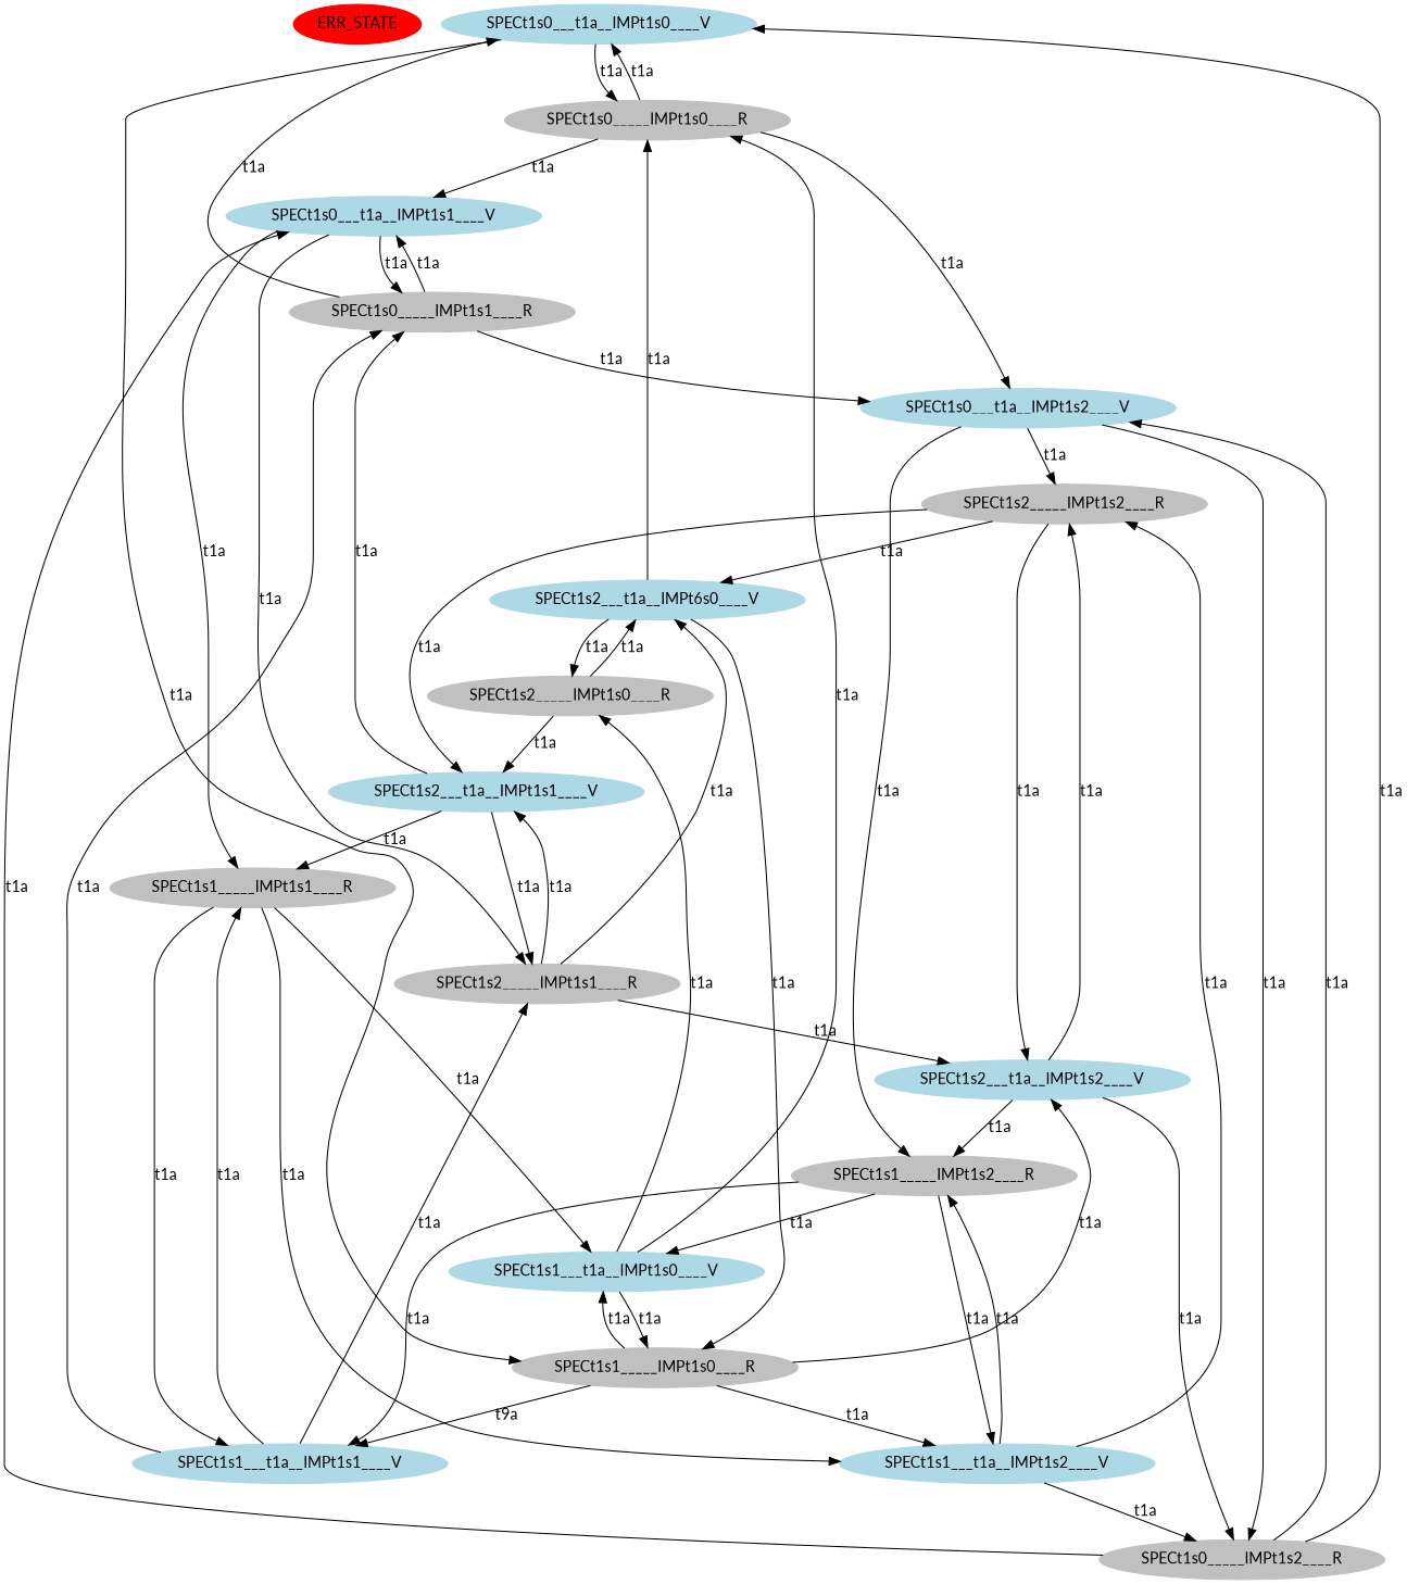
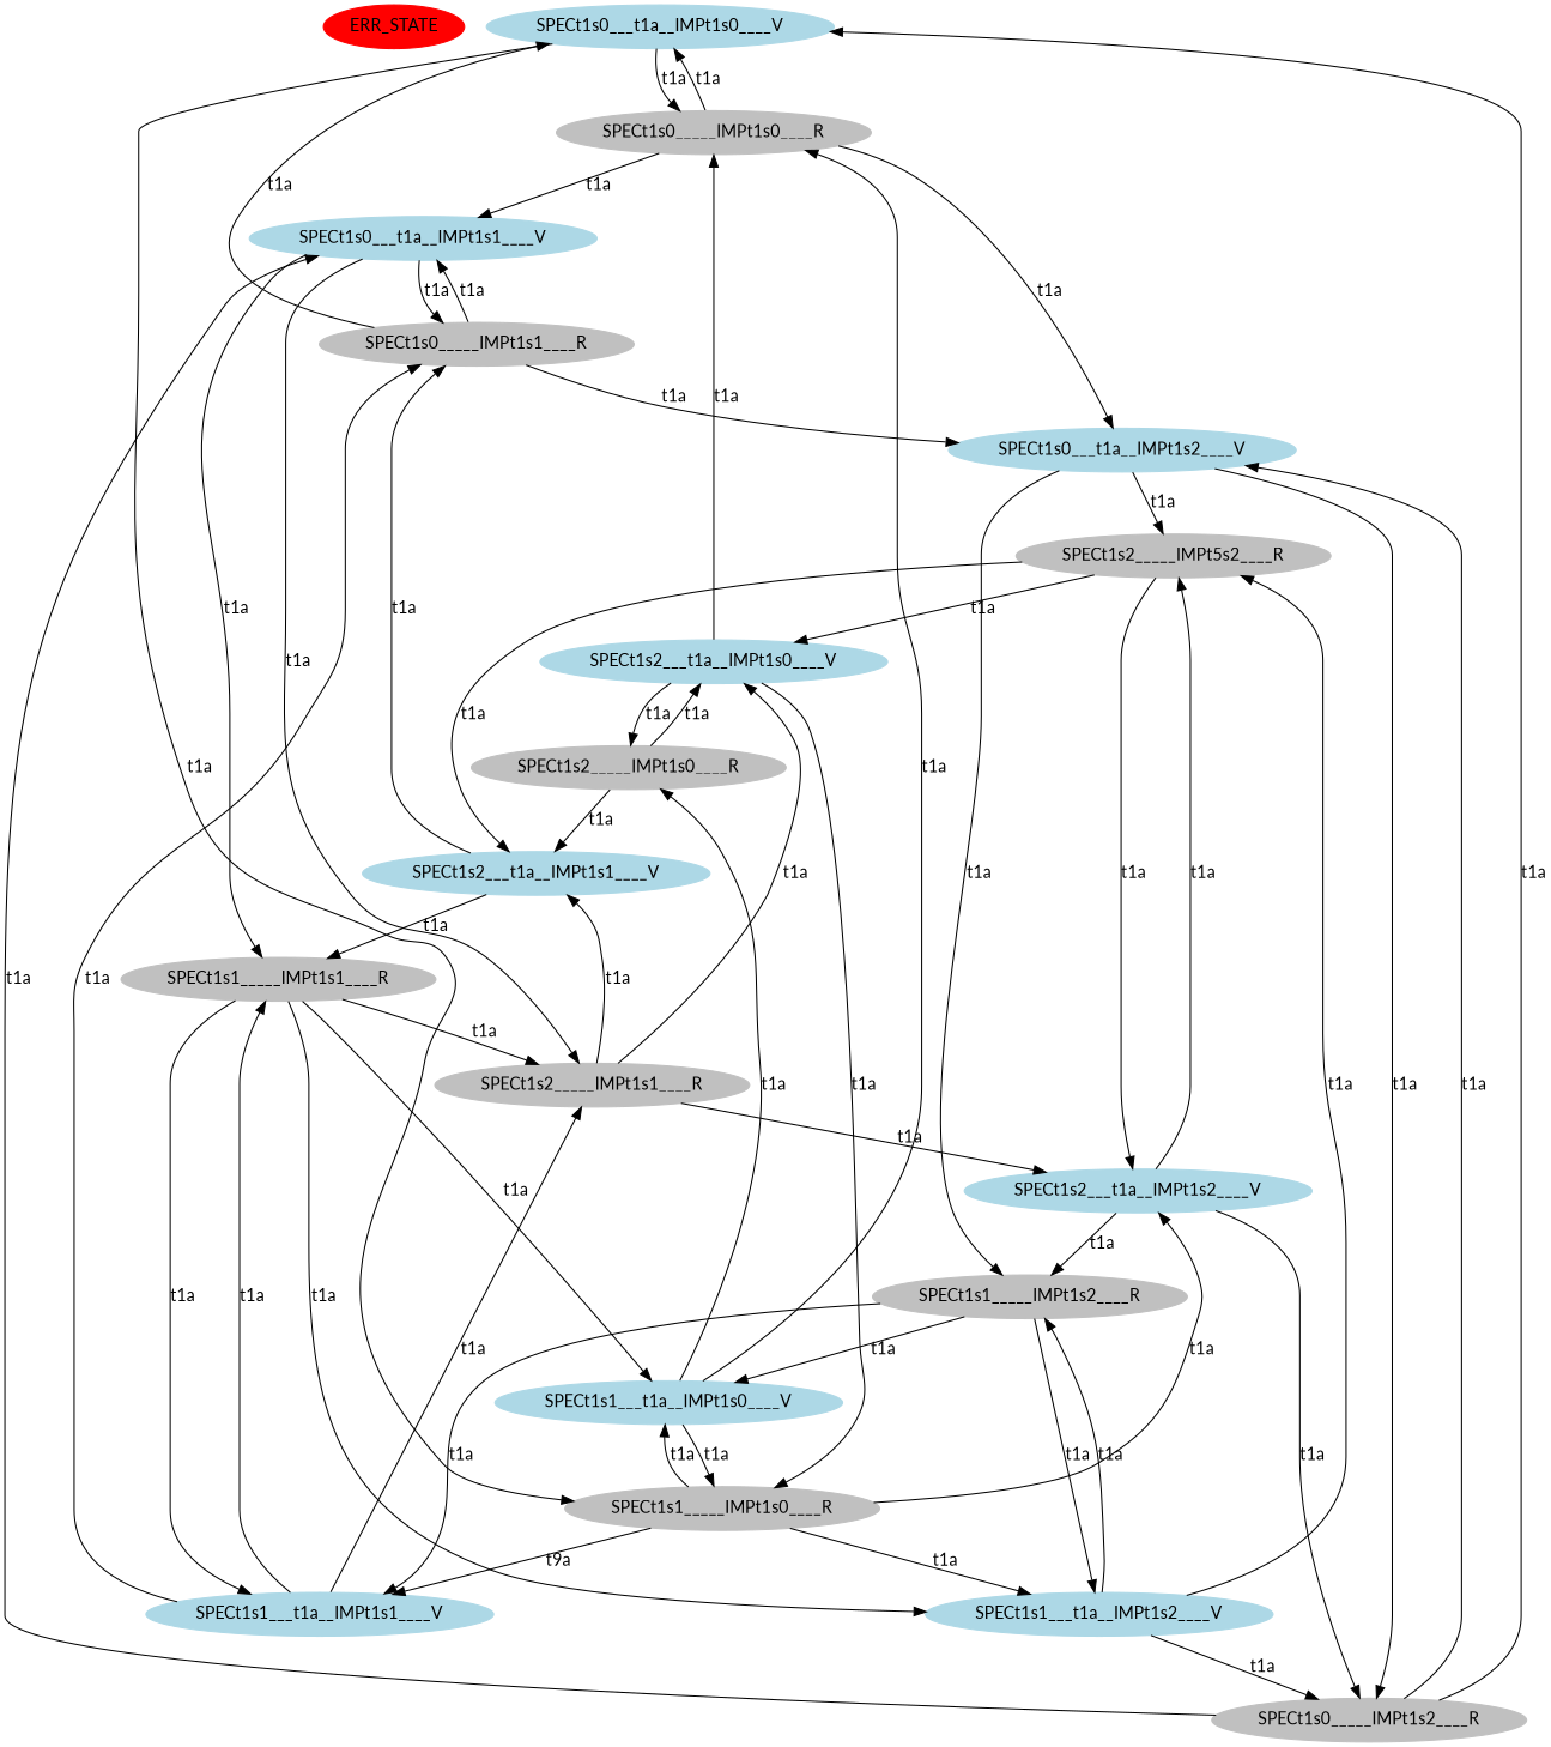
  digraph {
    fontname=Lato
    node [color=lightblue fontname=Lato style=filled]
    edge [fontname=Lato]
    ERR_STATE [color=red]
    SPECt1s0___t1a__IMPt1s0____V
    SPECt1s0_____IMPt1s0____R [color=grey]
    SPECt1s0___t1a__IMPt1s2____V
    SPECt1s0___t1a__IMPt1s1____V
    SPECt1s1_____IMPt1s0____R [color=grey]
    SPECt1s0_____IMPt1s2____R [color=grey]
-   SPECt1s2_____IMPt1s2____R [color=grey]
+   SPECt1s2_____IMPt1s2____R [color=grey label=SPECt1s2_____IMPt5s2____R]
    SPECt1s1_____IMPt1s2____R [color=grey]
    SPECt1s0_____IMPt1s1____R [color=grey]
    SPECt1s2_____IMPt1s1____R [color=grey]
    SPECt1s1_____IMPt1s1____R [color=grey]
-   SPECt1s2___t1a__IMPt1s0____V [label=SPECt1s2___t1a__IMPt6s0____V]
+   SPECt1s2___t1a__IMPt1s0____V
    SPECt1s2_____IMPt1s0____R [color=grey]
    SPECt1s2___t1a__IMPt1s1____V
    SPECt1s2___t1a__IMPt1s2____V
    SPECt1s1___t1a__IMPt1s0____V
    SPECt1s1___t1a__IMPt1s2____V
    SPECt1s1___t1a__IMPt1s1____V
    SPECt1s0___t1a__IMPt1s0____V -> SPECt1s0_____IMPt1s0____R [label=t1a]
    SPECt1s0___t1a__IMPt1s0____V -> SPECt1s1_____IMPt1s0____R [label=t1a]
    SPECt1s0_____IMPt1s0____R -> SPECt1s0___t1a__IMPt1s0____V [label=t1a]
    SPECt1s0_____IMPt1s0____R -> SPECt1s0___t1a__IMPt1s2____V [label=t1a]
    SPECt1s0_____IMPt1s0____R -> SPECt1s0___t1a__IMPt1s1____V [label=t1a]
    SPECt1s0___t1a__IMPt1s2____V -> SPECt1s0_____IMPt1s2____R [label=t1a]
    SPECt1s0___t1a__IMPt1s2____V -> SPECt1s2_____IMPt1s2____R [label=t1a]
    SPECt1s0___t1a__IMPt1s2____V -> SPECt1s1_____IMPt1s2____R [label=t1a]
    SPECt1s0___t1a__IMPt1s1____V -> SPECt1s0_____IMPt1s1____R [label=t1a]
    SPECt1s0___t1a__IMPt1s1____V -> SPECt1s2_____IMPt1s1____R [label=t1a]
    SPECt1s0___t1a__IMPt1s1____V -> SPECt1s1_____IMPt1s1____R [label=t1a]
    SPECt1s1_____IMPt1s0____R -> SPECt1s2___t1a__IMPt1s2____V [label=t1a]
    SPECt1s1_____IMPt1s0____R -> SPECt1s1___t1a__IMPt1s0____V [label=t1a]
    SPECt1s1_____IMPt1s0____R -> SPECt1s1___t1a__IMPt1s2____V [label=t1a]
    SPECt1s1_____IMPt1s0____R -> SPECt1s1___t1a__IMPt1s1____V [label=t9a]
    SPECt1s0_____IMPt1s2____R -> SPECt1s0___t1a__IMPt1s0____V [label=t1a]
    SPECt1s0_____IMPt1s2____R -> SPECt1s0___t1a__IMPt1s2____V [label=t1a]
    SPECt1s0_____IMPt1s2____R -> SPECt1s0___t1a__IMPt1s1____V [label=t1a]
    SPECt1s2_____IMPt1s2____R -> SPECt1s2___t1a__IMPt1s0____V [label=t1a]
    SPECt1s2_____IMPt1s2____R -> SPECt1s2___t1a__IMPt1s1____V [label=t1a]
    SPECt1s2_____IMPt1s2____R -> SPECt1s2___t1a__IMPt1s2____V [label=t1a]
    SPECt1s1_____IMPt1s2____R -> SPECt1s1___t1a__IMPt1s0____V [label=t1a]
    SPECt1s1_____IMPt1s2____R -> SPECt1s1___t1a__IMPt1s2____V [label=t1a]
    SPECt1s1_____IMPt1s2____R -> SPECt1s1___t1a__IMPt1s1____V [label=t1a]
    SPECt1s0_____IMPt1s1____R -> SPECt1s0___t1a__IMPt1s0____V [label=t1a]
    SPECt1s0_____IMPt1s1____R -> SPECt1s0___t1a__IMPt1s2____V [label=t1a]
    SPECt1s0_____IMPt1s1____R -> SPECt1s0___t1a__IMPt1s1____V [label=t1a]
    SPECt1s2_____IMPt1s1____R -> SPECt1s2___t1a__IMPt1s0____V [label=t1a]
    SPECt1s2_____IMPt1s1____R -> SPECt1s2___t1a__IMPt1s1____V [label=t1a]
    SPECt1s2_____IMPt1s1____R -> SPECt1s2___t1a__IMPt1s2____V [label=t1a]
    SPECt1s1_____IMPt1s1____R -> SPECt1s1___t1a__IMPt1s0____V [label=t1a]
    SPECt1s1_____IMPt1s1____R -> SPECt1s1___t1a__IMPt1s2____V [label=t1a]
    SPECt1s1_____IMPt1s1____R -> SPECt1s1___t1a__IMPt1s1____V [label=t1a]
    SPECt1s2___t1a__IMPt1s0____V -> SPECt1s0_____IMPt1s0____R [label=t1a]
    SPECt1s2___t1a__IMPt1s0____V -> SPECt1s1_____IMPt1s0____R [label=t1a]
    SPECt1s2___t1a__IMPt1s0____V -> SPECt1s2_____IMPt1s0____R [label=t1a]
    SPECt1s2_____IMPt1s0____R -> SPECt1s2___t1a__IMPt1s0____V [label=t1a]
    SPECt1s2_____IMPt1s0____R -> SPECt1s2___t1a__IMPt1s1____V [label=t1a]
    SPECt1s2___t1a__IMPt1s1____V -> SPECt1s0_____IMPt1s1____R [label=t1a]
-   SPECt1s2___t1a__IMPt1s1____V -> SPECt1s2_____IMPt1s1____R [label=t1a]
+   SPECt1s1_____IMPt1s1____R -> SPECt1s2_____IMPt1s1____R [label=t1a]
    SPECt1s2___t1a__IMPt1s1____V -> SPECt1s1_____IMPt1s1____R [label=t1a]
    SPECt1s2___t1a__IMPt1s2____V -> SPECt1s0_____IMPt1s2____R [label=t1a]
    SPECt1s2___t1a__IMPt1s2____V -> SPECt1s2_____IMPt1s2____R [label=t1a]
    SPECt1s2___t1a__IMPt1s2____V -> SPECt1s1_____IMPt1s2____R [label=t1a]
    SPECt1s1___t1a__IMPt1s0____V -> SPECt1s0_____IMPt1s0____R [label=t1a]
    SPECt1s1___t1a__IMPt1s0____V -> SPECt1s1_____IMPt1s0____R [label=t1a]
    SPECt1s1___t1a__IMPt1s0____V -> SPECt1s2_____IMPt1s0____R [label=t1a]
    SPECt1s1___t1a__IMPt1s2____V -> SPECt1s0_____IMPt1s2____R [label=t1a]
    SPECt1s1___t1a__IMPt1s2____V -> SPECt1s2_____IMPt1s2____R [label=t1a]
    SPECt1s1___t1a__IMPt1s2____V -> SPECt1s1_____IMPt1s2____R [label=t1a]
    SPECt1s1___t1a__IMPt1s1____V -> SPECt1s0_____IMPt1s1____R [label=t1a]
    SPECt1s1___t1a__IMPt1s1____V -> SPECt1s2_____IMPt1s1____R [label=t1a]
    SPECt1s1___t1a__IMPt1s1____V -> SPECt1s1_____IMPt1s1____R [label=t1a]
  }
